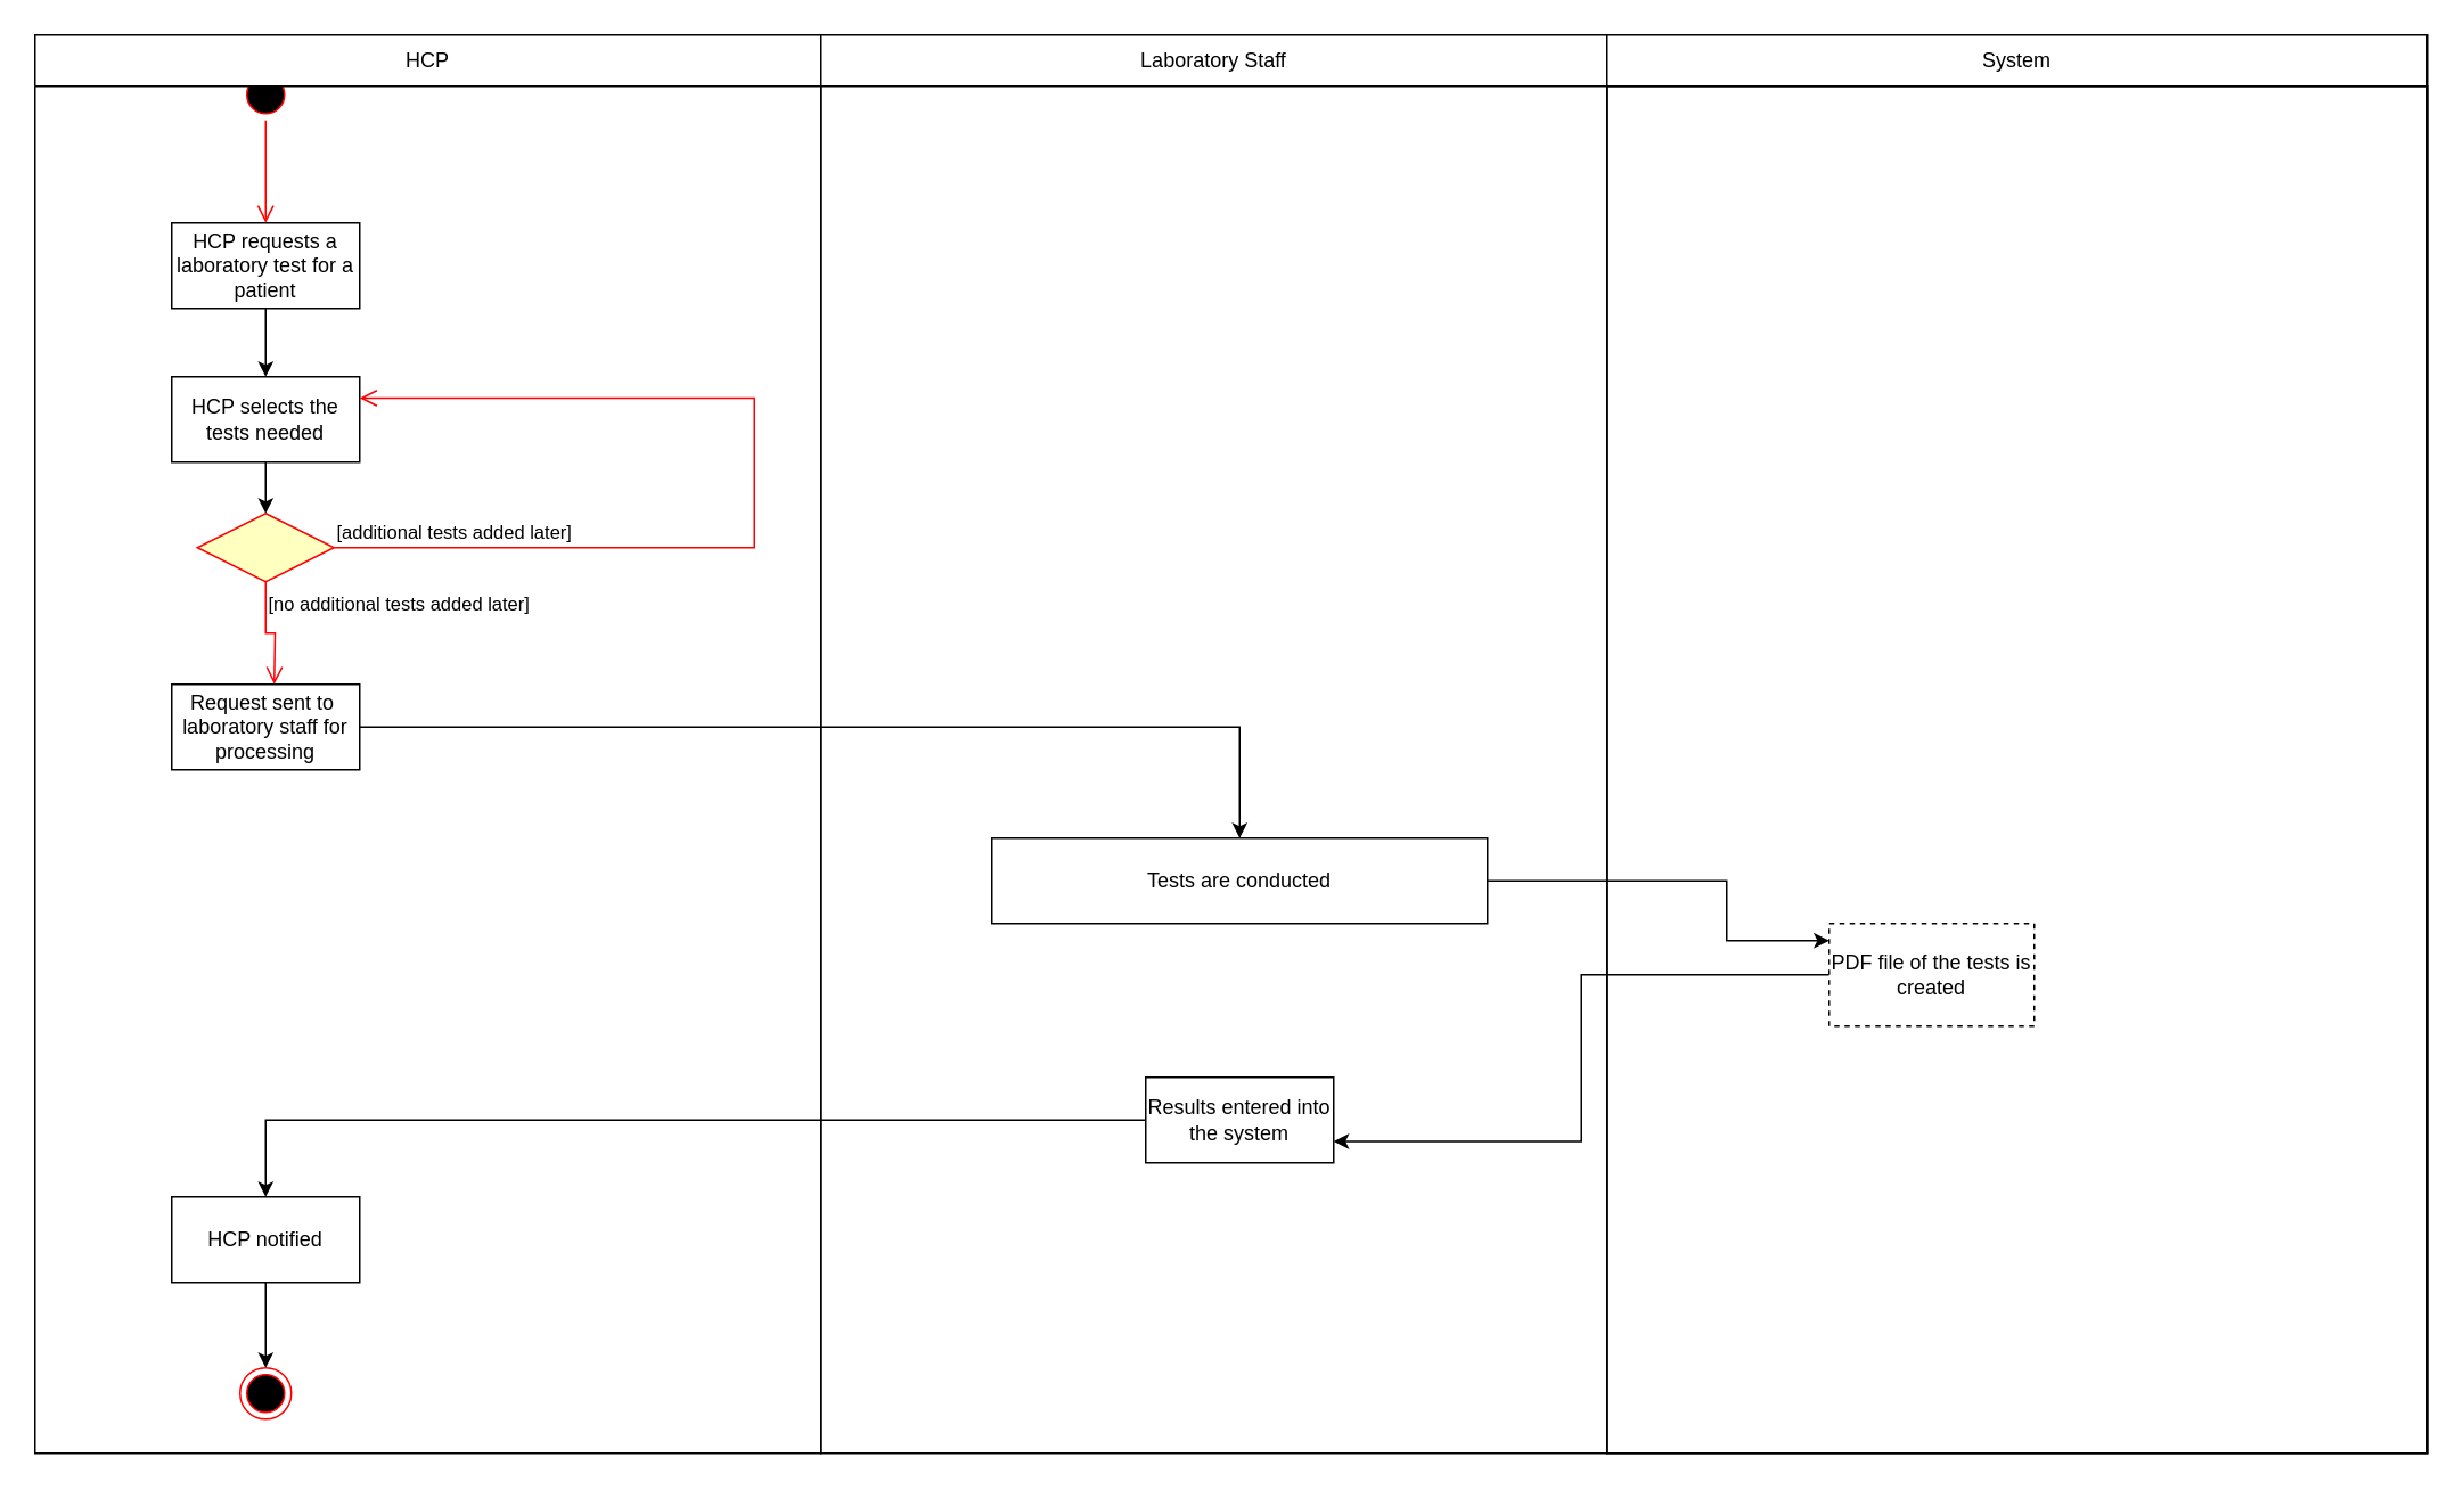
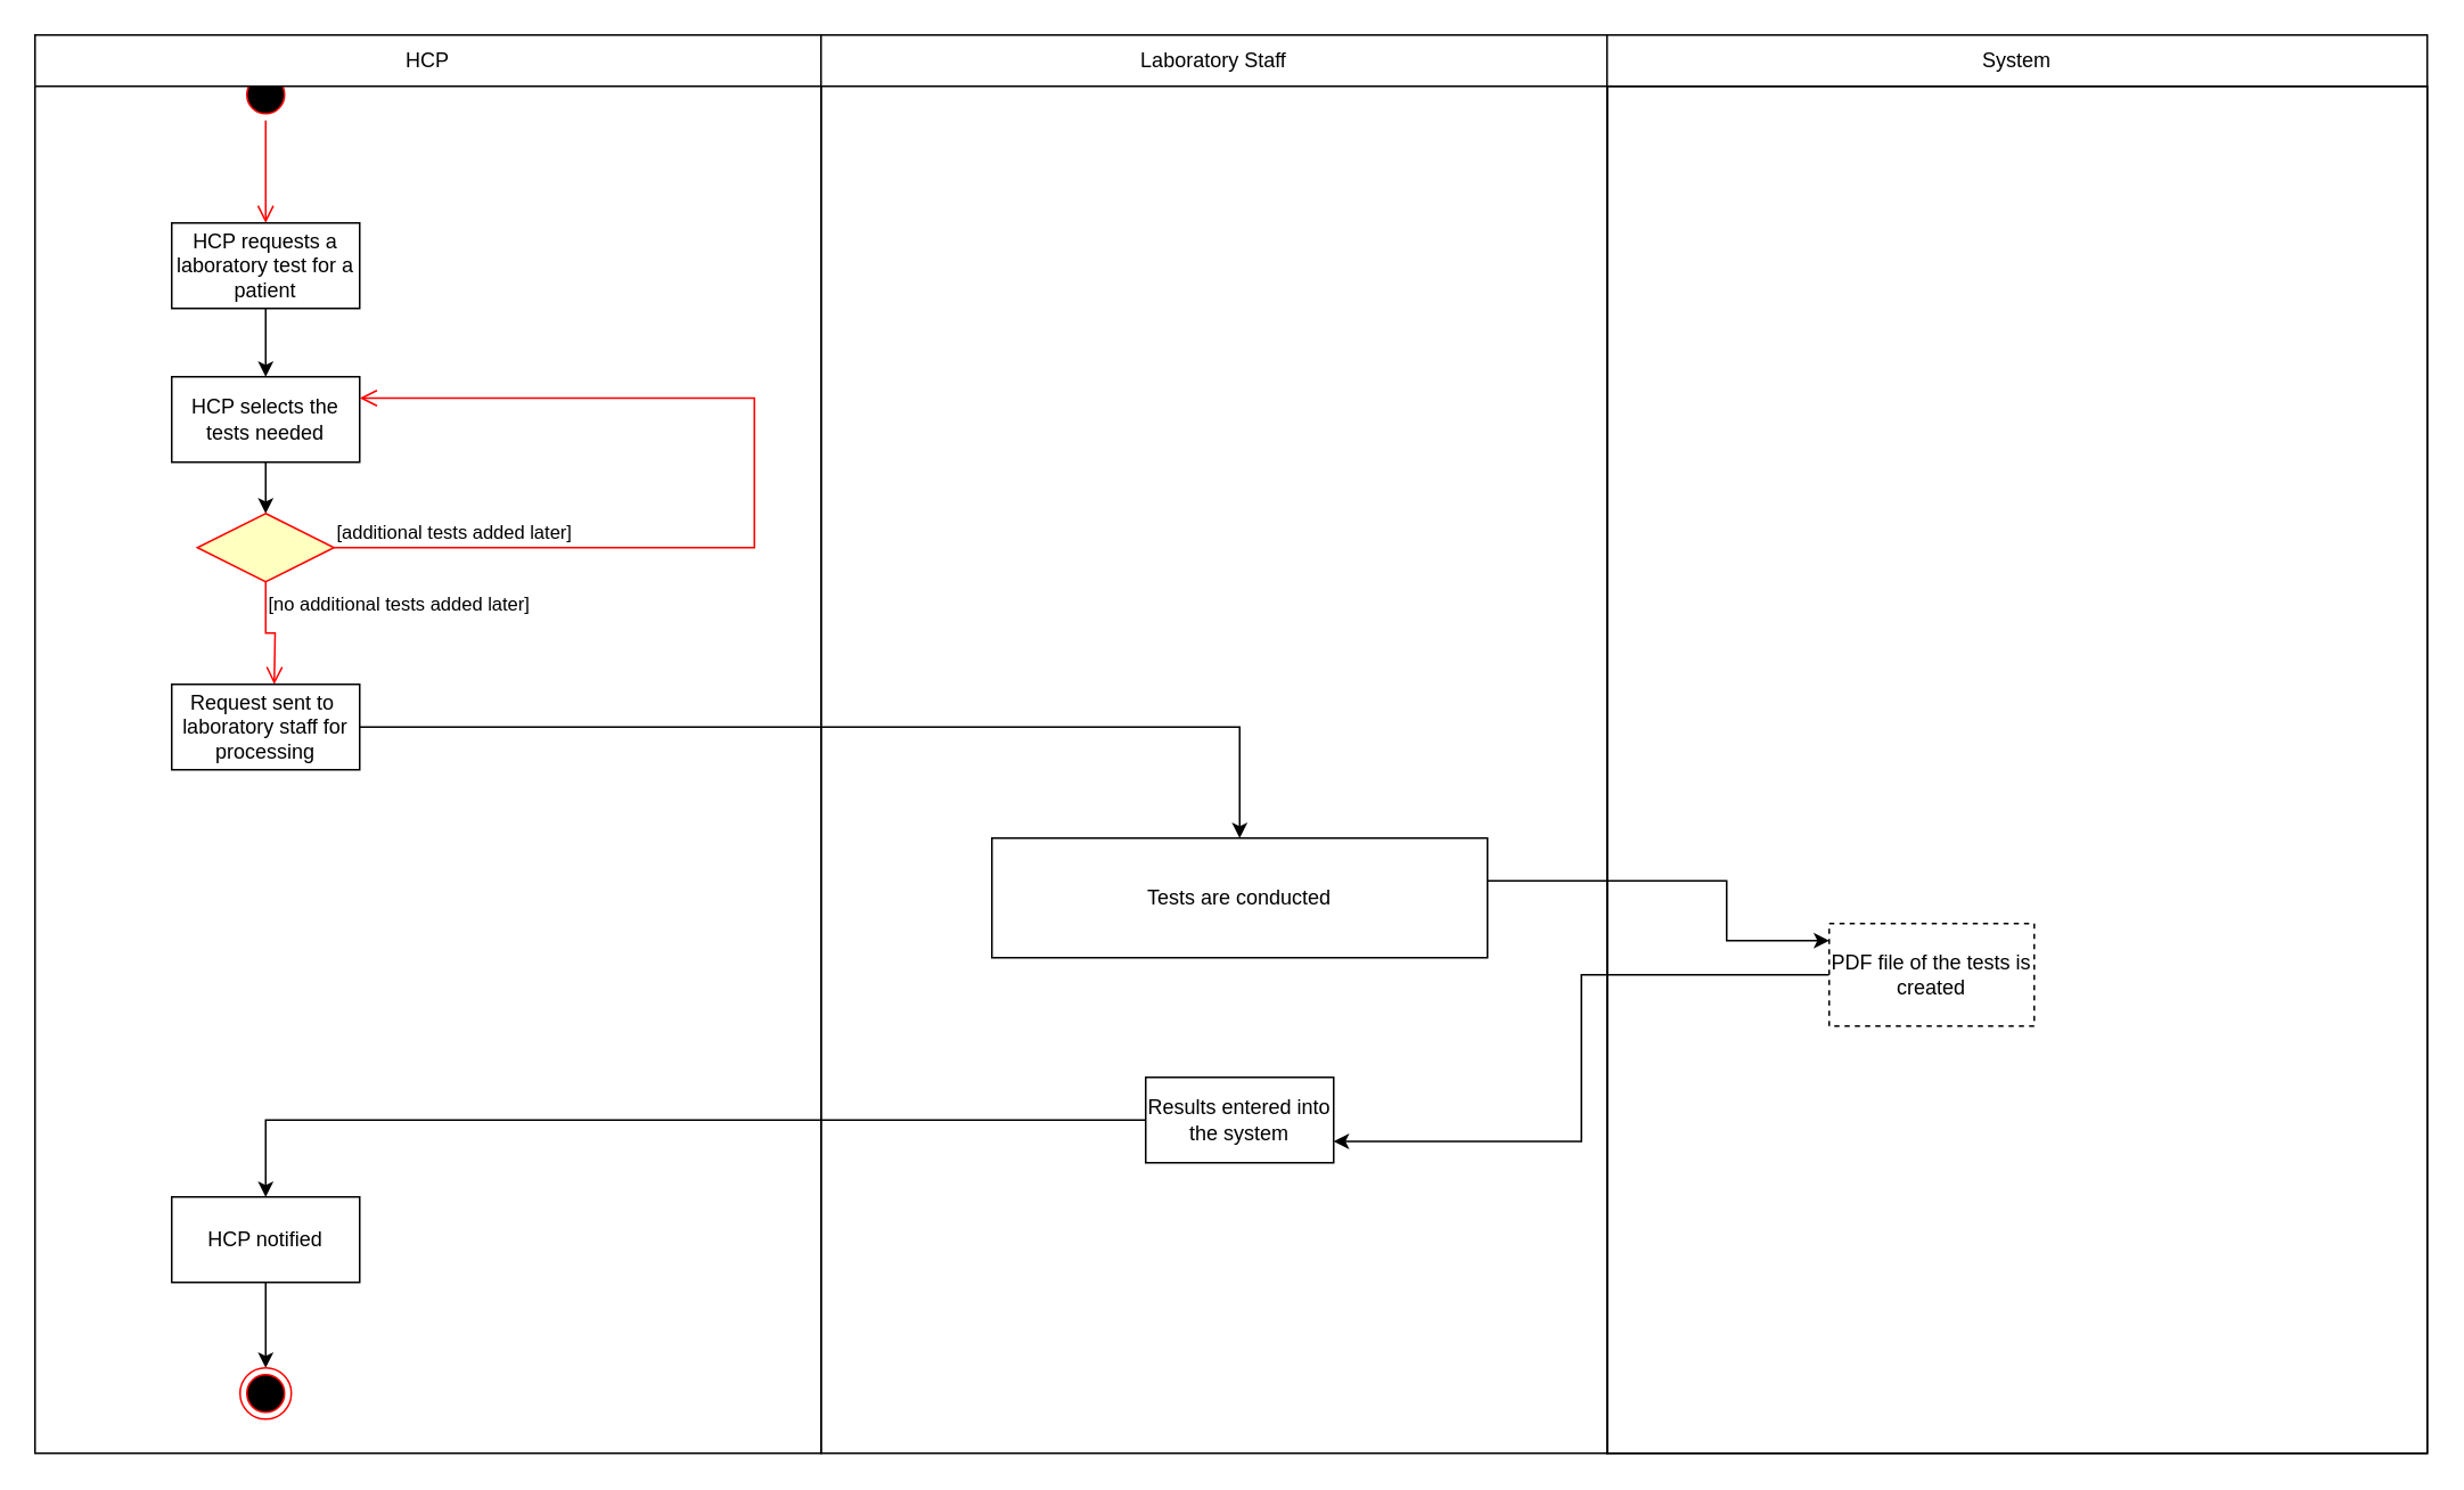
  <mxCell id="0" />
  <mxCell id="1" parent="0" />
  <mxCell id="2" value="" style="ellipse;html=1;shape=startState;fillColor=#000000;strokeColor=#ff0000;" parent="1" vertex="1"><mxGeometry x="140" y="40" width="30" height="30" as="geometry" /></mxCell>
  <mxCell id="3" value="" style="edgeStyle=orthogonalEdgeStyle;html=1;verticalAlign=bottom;endArrow=open;endSize=8;strokeColor=#ff0000;rounded=0;" parent="1" source="2" edge="1"><mxGeometry relative="1" as="geometry"><mxPoint x="155" y="130" as="targetPoint" /></mxGeometry></mxCell>
  <mxCell id="4" value="" style="edgeStyle=orthogonalEdgeStyle;rounded=0;orthogonalLoop=1;jettySize=auto;html=1;" parent="1" source="5" target="7" edge="1"><mxGeometry relative="1" as="geometry" /></mxCell>
  <mxCell id="5" value="HCP requests a laboratory test for a patient" style="html=1;whiteSpace=wrap;" parent="1" vertex="1"><mxGeometry x="100" y="130" width="110" height="50" as="geometry" /></mxCell>
  <mxCell id="6" value="" style="edgeStyle=orthogonalEdgeStyle;rounded=0;orthogonalLoop=1;jettySize=auto;html=1;" parent="1" source="7" target="8" edge="1"><mxGeometry relative="1" as="geometry" /></mxCell>
  <mxCell id="7" value="HCP selects the tests needed" style="html=1;whiteSpace=wrap;" parent="1" vertex="1"><mxGeometry x="100" y="220" width="110" height="50" as="geometry" /></mxCell>
  <mxCell id="8" value="" style="rhombus;whiteSpace=wrap;html=1;fontColor=#000000;fillColor=#ffffc0;strokeColor=#ff0000;" parent="1" vertex="1"><mxGeometry x="115" y="300" width="80" height="40" as="geometry" /></mxCell>
  <mxCell id="9" value="[additional tests added later]" style="edgeStyle=orthogonalEdgeStyle;html=1;align=left;verticalAlign=bottom;endArrow=open;endSize=8;strokeColor=#ff0000;rounded=0;entryX=1;entryY=0.25;entryDx=0;entryDy=0;" parent="1" source="8" target="7" edge="1"><mxGeometry x="-1" relative="1" as="geometry"><mxPoint x="440" y="220" as="targetPoint" /><Array as="points"><mxPoint x="441" y="320" /><mxPoint x="441" y="233" /></Array></mxGeometry></mxCell>
  <mxCell id="10" value="[no additional tests added later]&amp;nbsp;" style="edgeStyle=orthogonalEdgeStyle;html=1;align=left;verticalAlign=top;endArrow=open;endSize=8;strokeColor=#ff0000;rounded=0;" parent="1" source="8" edge="1"><mxGeometry x="-1" relative="1" as="geometry"><mxPoint x="160" y="400" as="targetPoint" /><mxPoint as="offset" /></mxGeometry></mxCell>
  <mxCell id="11" value="" style="edgeStyle=orthogonalEdgeStyle;rounded=0;orthogonalLoop=1;jettySize=auto;html=1;" parent="1" source="12" target="22" edge="1"><mxGeometry relative="1" as="geometry" /></mxCell>
  <mxCell id="12" value="Request sent to&amp;nbsp; laboratory staff for processing" style="html=1;whiteSpace=wrap;" parent="1" vertex="1"><mxGeometry x="100" y="400" width="110" height="50" as="geometry" /></mxCell>
  <mxCell id="13" value="" style="edgeStyle=orthogonalEdgeStyle;rounded=0;orthogonalLoop=1;jettySize=auto;html=1;" parent="1" source="14" target="16" edge="1"><mxGeometry relative="1" as="geometry" /></mxCell>
  <mxCell id="14" value="Results entered into the system" style="html=1;whiteSpace=wrap;" parent="1" vertex="1"><mxGeometry x="670" y="630" width="110" height="50" as="geometry" /></mxCell>
  <mxCell id="15" value="" style="edgeStyle=orthogonalEdgeStyle;rounded=0;orthogonalLoop=1;jettySize=auto;html=1;" parent="1" source="16" target="17" edge="1"><mxGeometry relative="1" as="geometry" /></mxCell>
  <mxCell id="16" value="HCP notified" style="html=1;whiteSpace=wrap;" parent="1" vertex="1"><mxGeometry x="100" y="700" width="110" height="50" as="geometry" /></mxCell>
  <mxCell id="17" value="" style="ellipse;html=1;shape=endState;fillColor=#000000;strokeColor=#ff0000;" parent="1" vertex="1"><mxGeometry x="140" y="800" width="30" height="30" as="geometry" /></mxCell>
  <mxCell id="18" value="HCP" style="swimlane;fontStyle=0;childLayout=stackLayout;horizontal=1;startSize=30;horizontalStack=0;resizeParent=1;resizeParentMax=0;resizeLast=0;collapsible=1;marginBottom=0;whiteSpace=wrap;html=1;" vertex="1" parent="1"><mxGeometry x="20" y="20" width="460" height="830" as="geometry" /></mxCell>
  <mxCell id="19" value="Laboratory Staff" style="swimlane;fontStyle=0;childLayout=stackLayout;horizontal=1;startSize=30;horizontalStack=0;resizeParent=1;resizeParentMax=0;resizeLast=0;collapsible=1;marginBottom=0;whiteSpace=wrap;html=1;" vertex="1" parent="1"><mxGeometry x="480" y="20" width="460" height="830" as="geometry" /></mxCell>
  <mxCell id="20" value="System" style="swimlane;fontStyle=0;childLayout=stackLayout;horizontal=1;startSize=30;horizontalStack=0;resizeParent=1;resizeParentMax=0;resizeLast=0;collapsible=1;marginBottom=0;whiteSpace=wrap;html=1;" vertex="1" parent="1"><mxGeometry x="940" y="20" width="480" height="830" as="geometry" /></mxCell>
  <mxCell id="21" value="" style="edgeStyle=orthogonalEdgeStyle;rounded=0;orthogonalLoop=1;jettySize=auto;html=1;" edge="1" parent="1" source="22" target="25"><mxGeometry relative="1" as="geometry"><Array as="points"><mxPoint x="1010" y="515" /><mxPoint x="1010" y="550" /></Array></mxGeometry></mxCell>
- <mxCell id="22" value="Tests are conducted" style="html=1;whiteSpace=wrap;" parent="1" vertex="1"><mxGeometry x="580" y="490" width="290" height="50" as="geometry" /></mxCell>
+ <mxCell id="22" value="Tests are conducted" style="html=1;whiteSpace=wrap;" parent="1" vertex="1"><mxGeometry x="580" y="490" width="290" height="70" as="geometry" /></mxCell>
  <mxCell id="23" value="" style="html=1;whiteSpace=wrap;fillColor=none;" vertex="1" parent="1"><mxGeometry x="940" y="50" width="480" height="800" as="geometry" /></mxCell>
  <mxCell id="24" style="edgeStyle=orthogonalEdgeStyle;rounded=0;orthogonalLoop=1;jettySize=auto;html=1;entryX=1;entryY=0.75;entryDx=0;entryDy=0;" edge="1" parent="1" source="25" target="14"><mxGeometry relative="1" as="geometry" /></mxCell>
  <mxCell id="25" value="PDF file of the tests is created" style="rounded=0;whiteSpace=wrap;html=1;dashed=1;" vertex="1" parent="1"><mxGeometry x="1070" y="540" width="120" height="60" as="geometry" /></mxCell>
